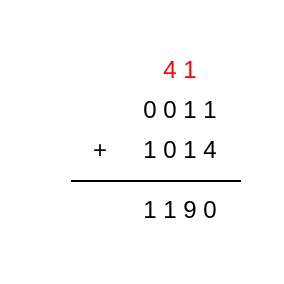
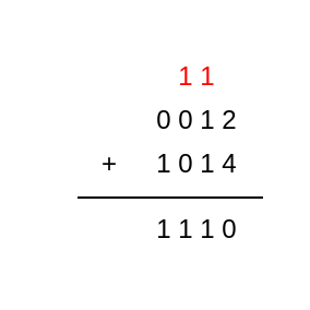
  <mxCell id="0" />
  <mxCell id="1" parent="0" />
  <mxCell id="2" value="+" style="text;html=1;strokeColor=none;fillColor=none;align=center;verticalAlign=middle;whiteSpace=wrap;rounded=0;" vertex="1" parent="1"><mxGeometry x="20" y="60" width="60" height="30" as="geometry" /></mxCell>
  <mxCell id="3" value="1 0 1 4" style="text;html=1;strokeColor=none;fillColor=none;align=center;verticalAlign=middle;whiteSpace=wrap;rounded=0;" vertex="1" parent="1"><mxGeometry x="60" y="60" width="60" height="30" as="geometry" /></mxCell>
- <mxCell id="4" value="0 0 1 1" style="text;html=1;strokeColor=none;fillColor=none;align=center;verticalAlign=middle;whiteSpace=wrap;rounded=0;" vertex="1" parent="1"><mxGeometry x="60" y="40" width="60" height="30" as="geometry" /></mxCell>
- <mxCell id="5" value="1 1 9 0" style="text;html=1;strokeColor=none;fillColor=none;align=center;verticalAlign=middle;whiteSpace=wrap;rounded=0;" vertex="1" parent="1"><mxGeometry x="60" y="90" width="60" height="30" as="geometry" /></mxCell>
+ <mxCell id="4" value="0 0 1 2" style="text;html=1;strokeColor=none;fillColor=none;align=center;verticalAlign=middle;whiteSpace=wrap;rounded=0;" vertex="1" parent="1"><mxGeometry x="60" y="40" width="60" height="30" as="geometry" /></mxCell>
+ <mxCell id="5" value="1 1 1 0" style="text;html=1;strokeColor=none;fillColor=none;align=center;verticalAlign=middle;whiteSpace=wrap;rounded=0;" vertex="1" parent="1"><mxGeometry x="60" y="90" width="60" height="30" as="geometry" /></mxCell>
  <mxCell id="6" value="" style="endArrow=none;html=1;rounded=0;exitX=0.25;exitY=1;exitDx=0;exitDy=0;entryX=1;entryY=1;entryDx=0;entryDy=0;" edge="1" parent="1" source="2" target="3"><mxGeometry width="50" height="50" relative="1" as="geometry"><mxPoint x="150" y="260" as="sourcePoint" /><mxPoint x="200" y="210" as="targetPoint" /></mxGeometry></mxCell>
- <mxCell id="7" value="4 1" style="text;html=1;strokeColor=none;fillColor=none;align=center;verticalAlign=middle;whiteSpace=wrap;rounded=0;fontColor=#FF0000;" vertex="1" parent="1"><mxGeometry x="60" y="20" width="60" height="30" as="geometry" /></mxCell>
+ <mxCell id="7" value="1 1" style="text;html=1;strokeColor=none;fillColor=none;align=center;verticalAlign=middle;whiteSpace=wrap;rounded=0;fontColor=#FF0000;" vertex="1" parent="1"><mxGeometry x="60" y="20" width="60" height="30" as="geometry" /></mxCell>
